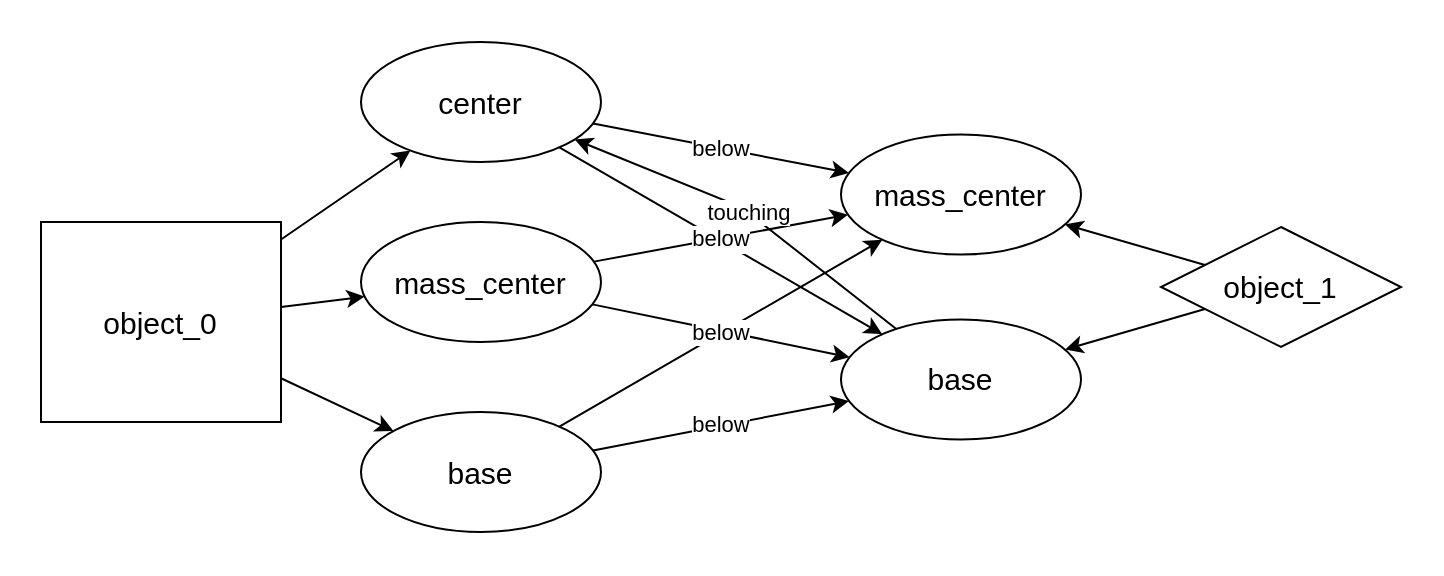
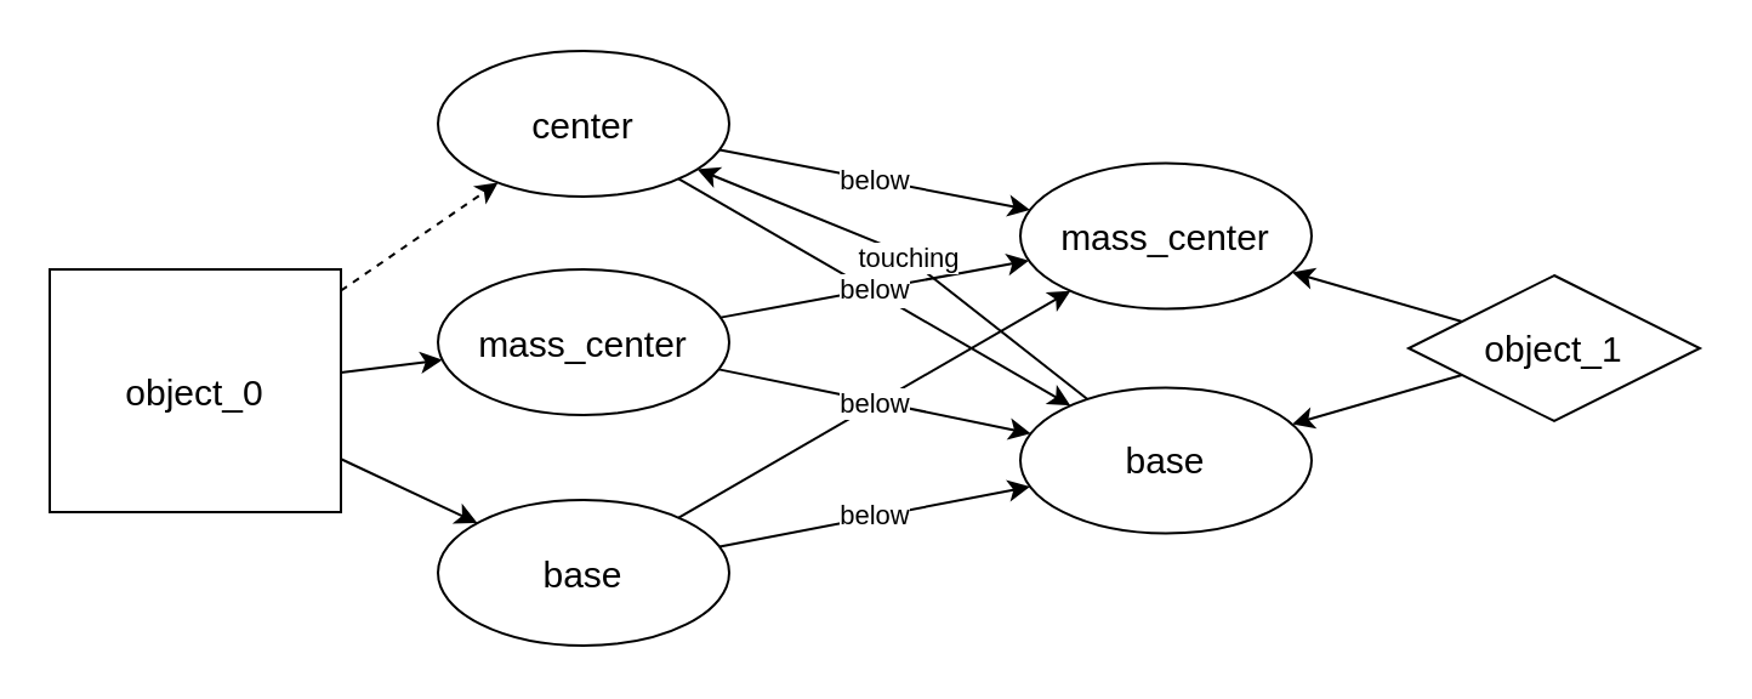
  <mxCell id="0" />
  <mxCell id="1" parent="0" />
- <mxCell id="2" style="rounded=0;orthogonalLoop=1;jettySize=auto;html=1;fontSize=15;spacing=2;" edge="1" parent="1" source="5" target="11"><mxGeometry relative="1" as="geometry" /></mxCell>
+ <mxCell id="2" style="rounded=0;orthogonalLoop=1;jettySize=auto;html=1;fontSize=15;spacing=2;dashed=1;" edge="1" parent="1" source="5" target="11"><mxGeometry relative="1" as="geometry" /></mxCell>
  <mxCell id="3" style="edgeStyle=none;rounded=0;orthogonalLoop=1;jettySize=auto;html=1;fontSize=15;spacing=2;" edge="1" parent="1" source="5" target="14"><mxGeometry relative="1" as="geometry" /></mxCell>
  <mxCell id="4" style="edgeStyle=none;rounded=0;orthogonalLoop=1;jettySize=auto;html=1;" edge="1" parent="1" source="5" target="17"><mxGeometry relative="1" as="geometry" /></mxCell>
  <mxCell id="5" value="object_0" style="rounded=0;whiteSpace=wrap;html=1;fontSize=15;spacing=2;" vertex="1" parent="1"><mxGeometry x="20" y="110.5" width="120" height="100" as="geometry" /></mxCell>
  <mxCell id="6" style="edgeStyle=none;rounded=0;orthogonalLoop=1;jettySize=auto;html=1;" edge="1" parent="1" source="8" target="20"><mxGeometry relative="1" as="geometry" /></mxCell>
  <mxCell id="7" style="edgeStyle=none;rounded=0;orthogonalLoop=1;jettySize=auto;html=1;" edge="1" parent="1" source="8" target="18"><mxGeometry relative="1" as="geometry" /></mxCell>
  <mxCell id="8" value="object_1" style="rhombus;whiteSpace=wrap;html=1;fontSize=15;spacing=2;" vertex="1" parent="1"><mxGeometry x="580" y="113" width="120" height="60" as="geometry" /></mxCell>
  <mxCell id="9" value="below" style="edgeStyle=none;rounded=0;orthogonalLoop=1;jettySize=auto;html=1;" edge="1" parent="1" source="11" target="20"><mxGeometry relative="1" as="geometry" /></mxCell>
  <mxCell id="10" value="below" style="edgeStyle=none;rounded=0;orthogonalLoop=1;jettySize=auto;html=1;" edge="1" parent="1" source="11" target="18"><mxGeometry relative="1" as="geometry" /></mxCell>
  <mxCell id="11" value="center" style="ellipse;whiteSpace=wrap;html=1;fontSize=15;spacing=2;" vertex="1" parent="1"><mxGeometry x="180" y="20.5" width="120" height="60" as="geometry" /></mxCell>
  <mxCell id="12" value="below" style="edgeStyle=none;rounded=0;orthogonalLoop=1;jettySize=auto;html=1;" edge="1" parent="1" source="14" target="20"><mxGeometry relative="1" as="geometry" /></mxCell>
  <mxCell id="13" value="below" style="edgeStyle=none;rounded=0;orthogonalLoop=1;jettySize=auto;html=1;" edge="1" parent="1" source="14" target="18"><mxGeometry relative="1" as="geometry" /></mxCell>
  <mxCell id="14" value="mass_center" style="ellipse;whiteSpace=wrap;html=1;fontSize=15;spacing=2;" vertex="1" parent="1"><mxGeometry x="180" y="110.5" width="120" height="60" as="geometry" /></mxCell>
  <mxCell id="15" value="below" style="edgeStyle=none;rounded=0;orthogonalLoop=1;jettySize=auto;html=1;" edge="1" parent="1" source="17" target="18"><mxGeometry relative="1" as="geometry" /></mxCell>
  <mxCell id="16" value="below" style="edgeStyle=none;rounded=0;orthogonalLoop=1;jettySize=auto;html=1;" edge="1" parent="1" source="17" target="20"><mxGeometry relative="1" as="geometry" /></mxCell>
  <mxCell id="17" value="base" style="ellipse;whiteSpace=wrap;html=1;fontSize=15;spacing=2;" vertex="1" parent="1"><mxGeometry x="180" y="205.5" width="120" height="60" as="geometry" /></mxCell>
  <mxCell id="18" value="mass_center" style="ellipse;whiteSpace=wrap;html=1;fontSize=15;spacing=2;" vertex="1" parent="1"><mxGeometry x="420" y="66.75" width="120" height="60" as="geometry" /></mxCell>
  <mxCell id="19" value="touching" style="edgeStyle=none;rounded=0;orthogonalLoop=1;jettySize=auto;html=1;" edge="1" parent="1" source="20" target="11"><mxGeometry relative="1" as="geometry"><Array as="points"><mxPoint x="370" y="103" /></Array></mxGeometry></mxCell>
  <mxCell id="20" value="base" style="ellipse;whiteSpace=wrap;html=1;fontSize=15;spacing=2;" vertex="1" parent="1"><mxGeometry x="420" y="159.25" width="120" height="60" as="geometry" /></mxCell>
